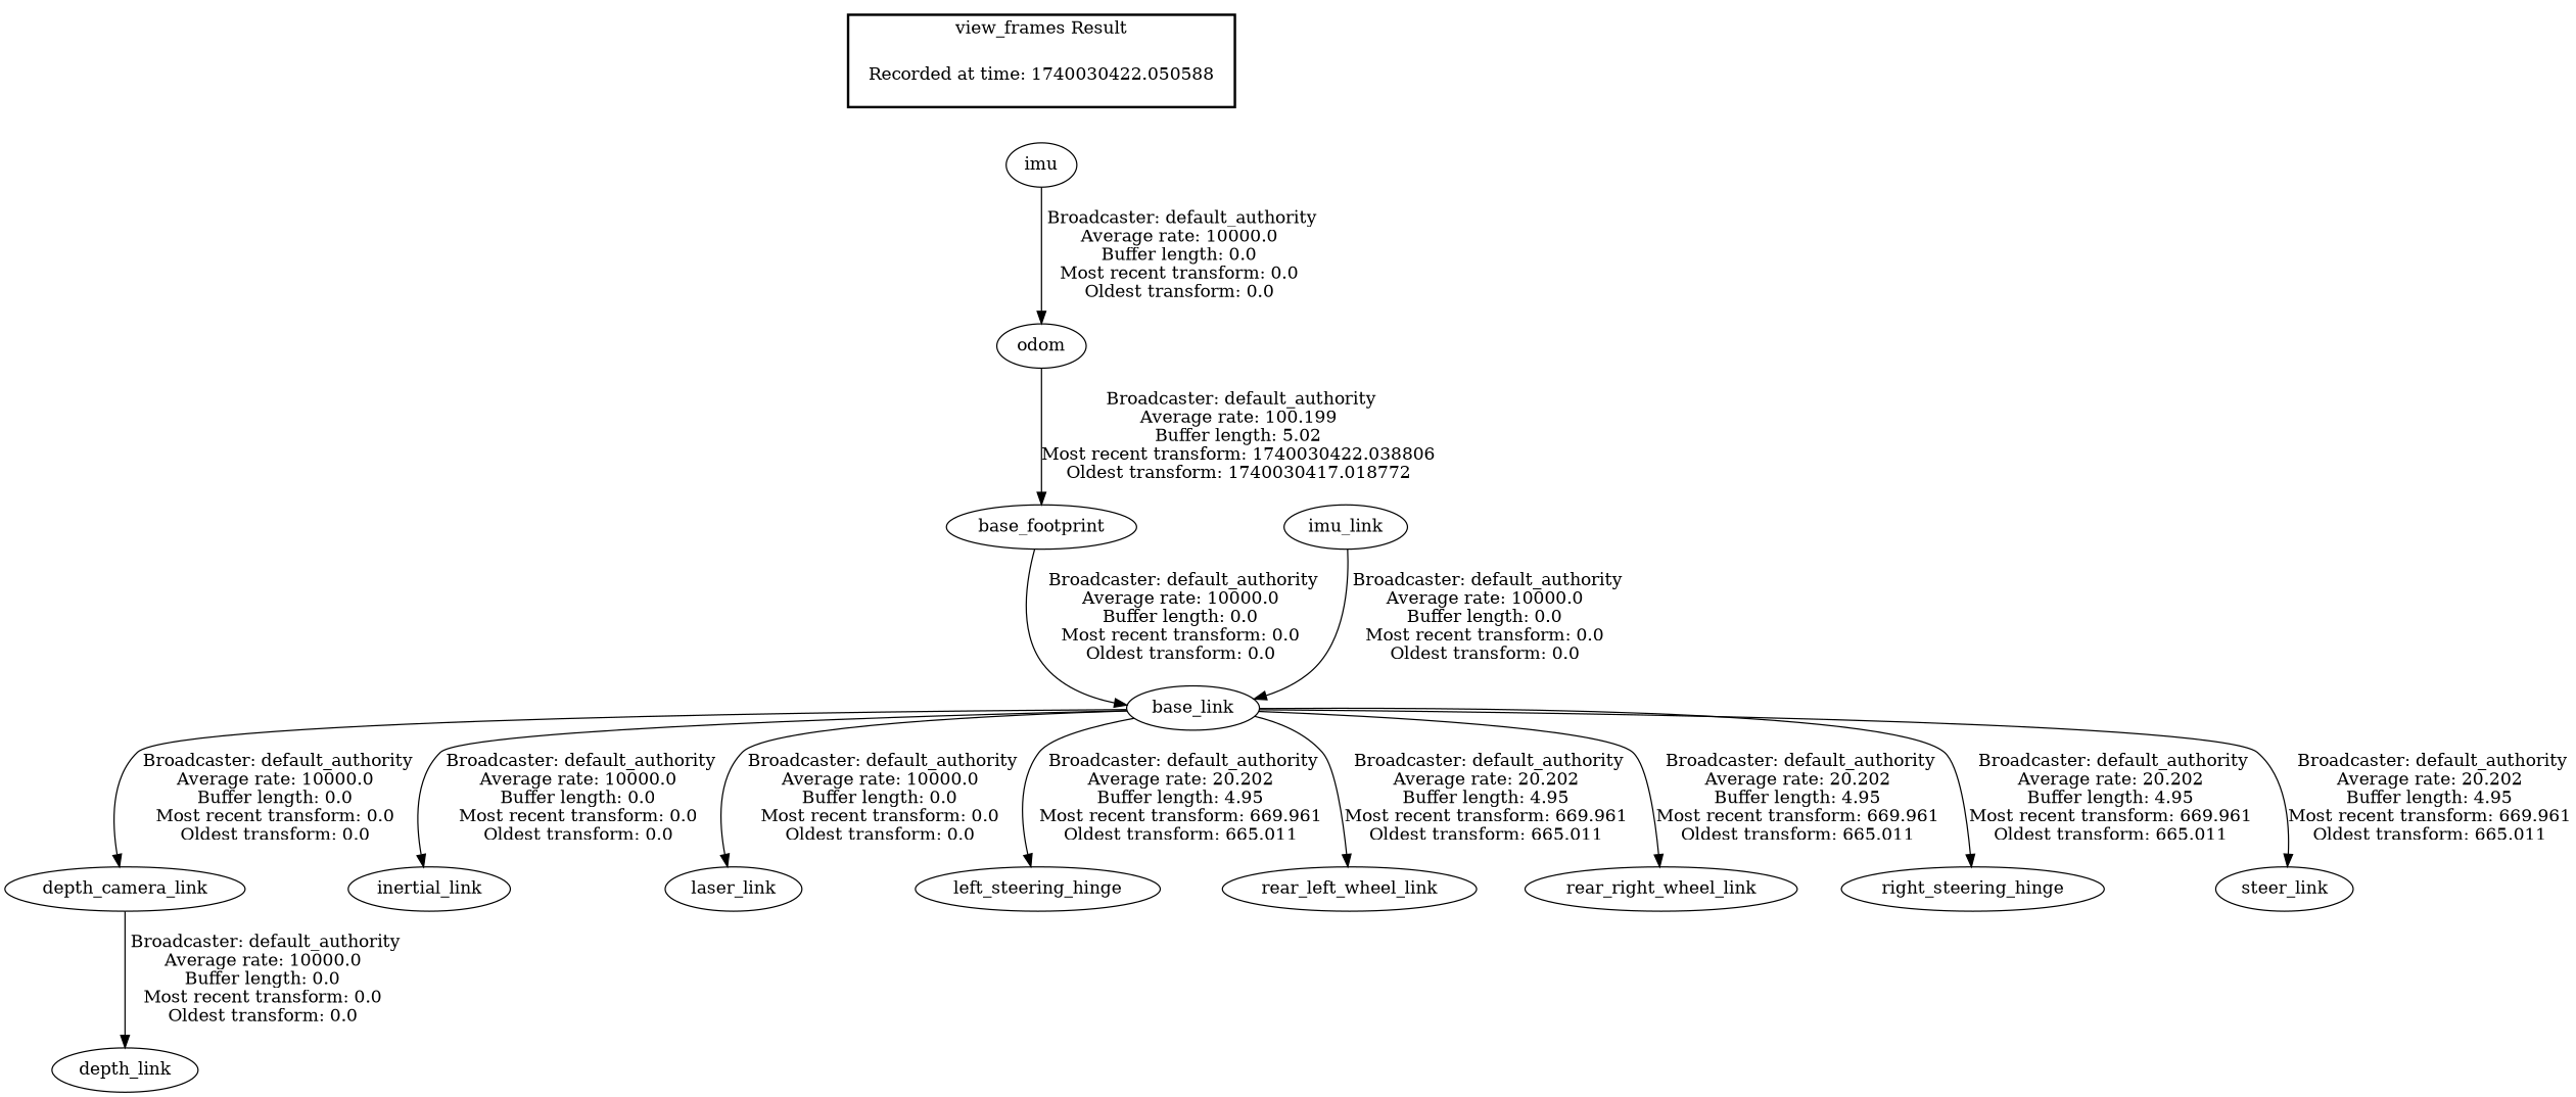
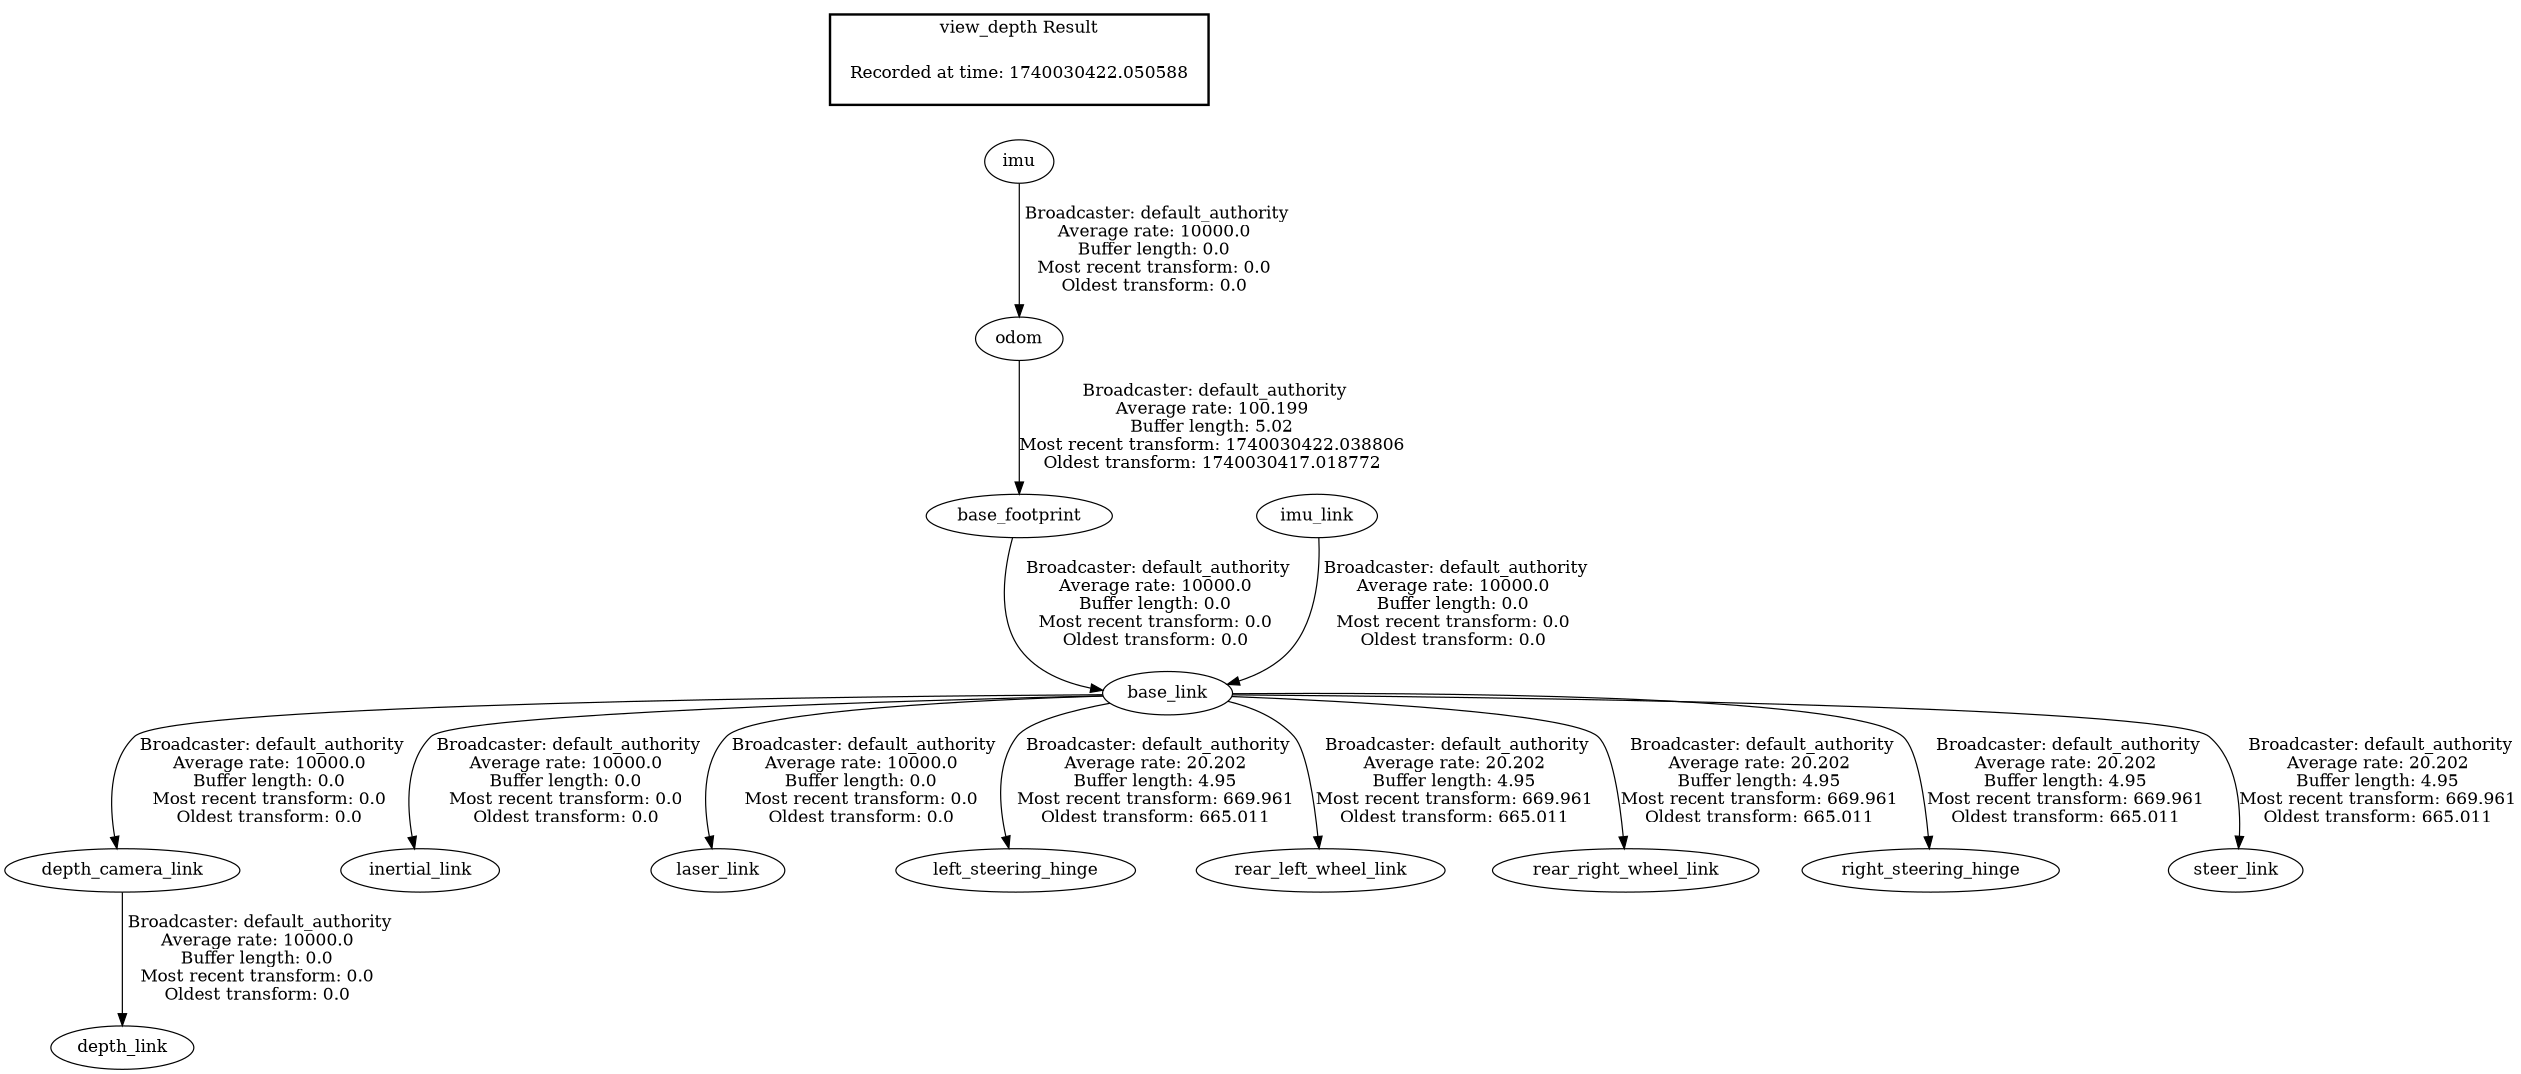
  digraph {
    "Recorded at time: 1740030422.050588" [shape=plaintext]
    n2 [label=imu]
    odom
    base_footprint
    base_link
    depth_camera_link
    inertial_link
    laser_link
    left_steering_hinge
    rear_left_wheel_link
    rear_right_wheel_link
    right_steering_hinge
    steer_link
    depth_link
    imu_link
    subgraph cluster_1 {
      color=black
-     label="view_frames Result"
+     label="view_depth Result"
      style=bold
      "Recorded at time: 1740030422.050588"
    }
    "Recorded at time: 1740030422.050588" -> n2 [style=invis]
    n2 -> odom [label=" Broadcaster: default_authority\nAverage rate: 10000.0\nBuffer length: 0.0\nMost recent transform: 0.0\nOldest transform: 0.0\n"]
    odom -> base_footprint [label=" Broadcaster: default_authority\nAverage rate: 100.199\nBuffer length: 5.02\nMost recent transform: 1740030422.038806\nOldest transform: 1740030417.018772\n"]
    base_footprint -> base_link [label=" Broadcaster: default_authority\nAverage rate: 10000.0\nBuffer length: 0.0\nMost recent transform: 0.0\nOldest transform: 0.0\n"]
    base_link -> depth_camera_link [label=" Broadcaster: default_authority\nAverage rate: 10000.0\nBuffer length: 0.0\nMost recent transform: 0.0\nOldest transform: 0.0\n"]
    base_link -> inertial_link [label=" Broadcaster: default_authority\nAverage rate: 10000.0\nBuffer length: 0.0\nMost recent transform: 0.0\nOldest transform: 0.0\n"]
    base_link -> laser_link [label=" Broadcaster: default_authority\nAverage rate: 10000.0\nBuffer length: 0.0\nMost recent transform: 0.0\nOldest transform: 0.0\n"]
    base_link -> left_steering_hinge [label=" Broadcaster: default_authority\nAverage rate: 20.202\nBuffer length: 4.95\nMost recent transform: 669.961\nOldest transform: 665.011\n"]
    base_link -> rear_left_wheel_link [label=" Broadcaster: default_authority\nAverage rate: 20.202\nBuffer length: 4.95\nMost recent transform: 669.961\nOldest transform: 665.011\n"]
    base_link -> rear_right_wheel_link [label=" Broadcaster: default_authority\nAverage rate: 20.202\nBuffer length: 4.95\nMost recent transform: 669.961\nOldest transform: 665.011\n"]
    base_link -> right_steering_hinge [label=" Broadcaster: default_authority\nAverage rate: 20.202\nBuffer length: 4.95\nMost recent transform: 669.961\nOldest transform: 665.011\n"]
    base_link -> steer_link [label=" Broadcaster: default_authority\nAverage rate: 20.202\nBuffer length: 4.95\nMost recent transform: 669.961\nOldest transform: 665.011\n"]
    depth_camera_link -> depth_link [label=" Broadcaster: default_authority\nAverage rate: 10000.0\nBuffer length: 0.0\nMost recent transform: 0.0\nOldest transform: 0.0\n"]
    imu_link -> base_link [label=" Broadcaster: default_authority\nAverage rate: 10000.0\nBuffer length: 0.0\nMost recent transform: 0.0\nOldest transform: 0.0\n"]
  }
